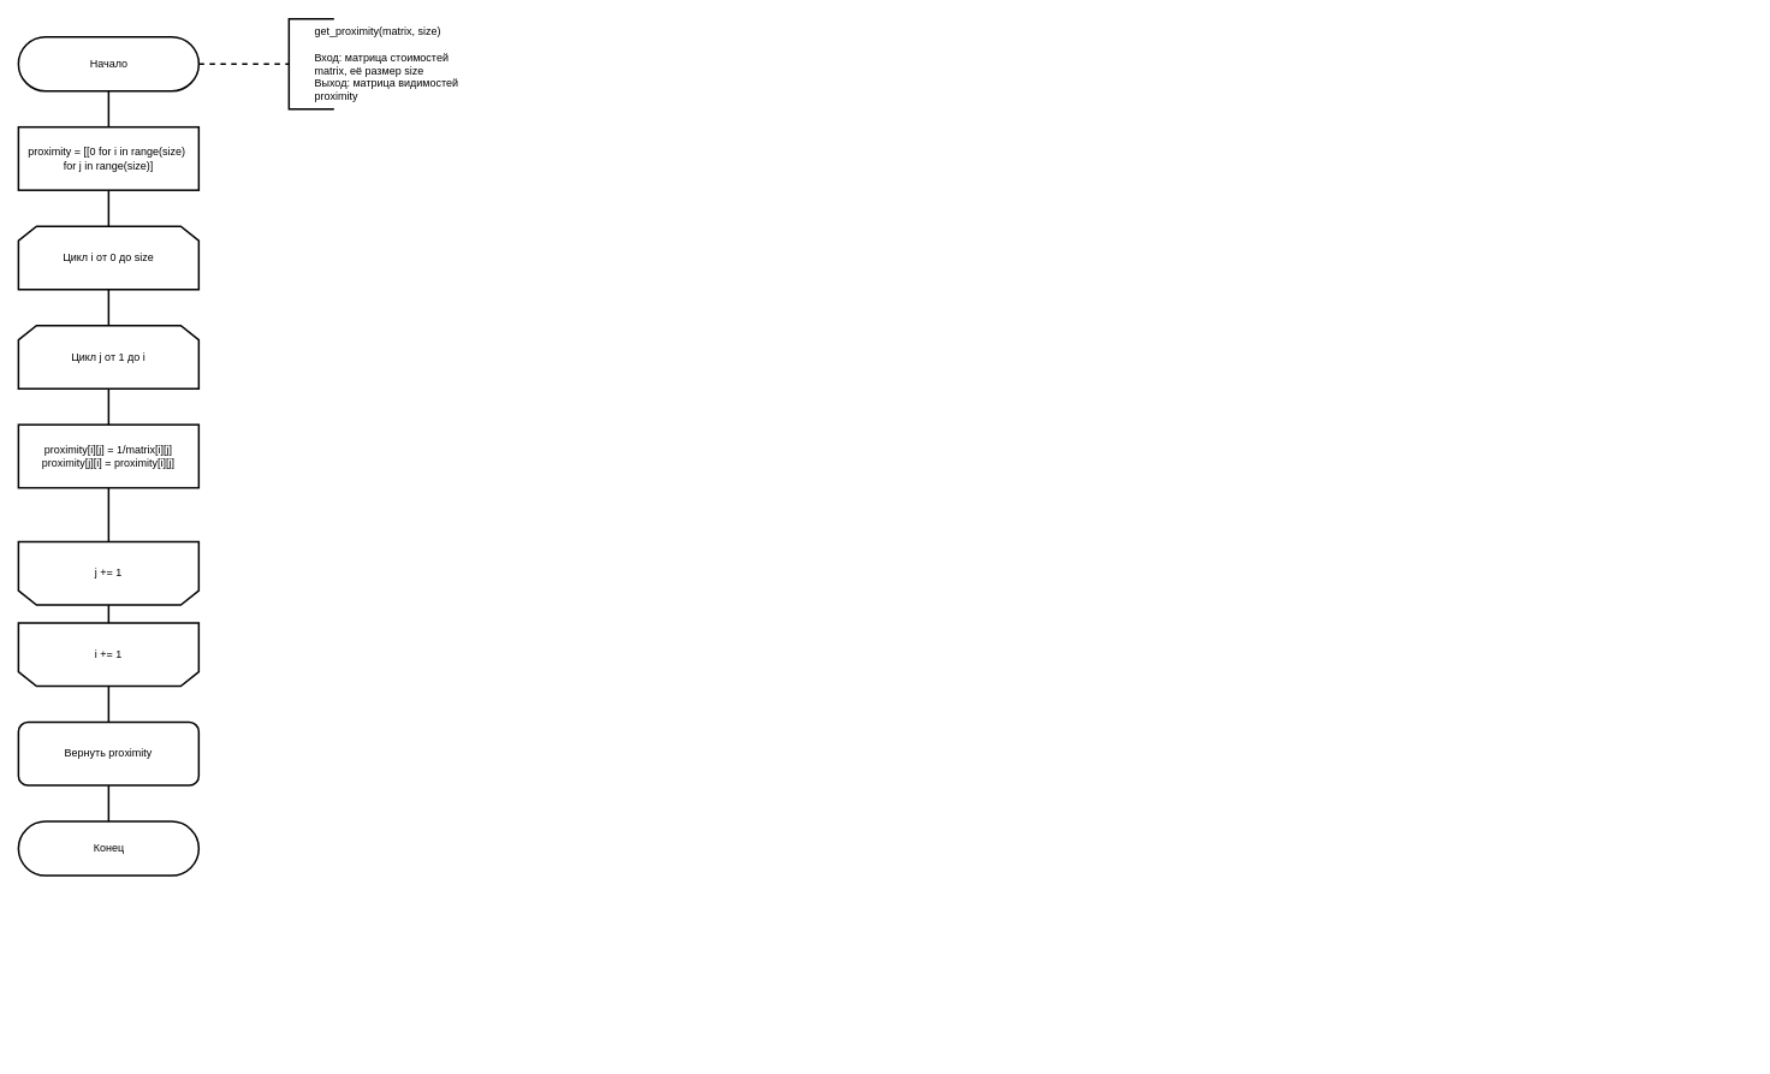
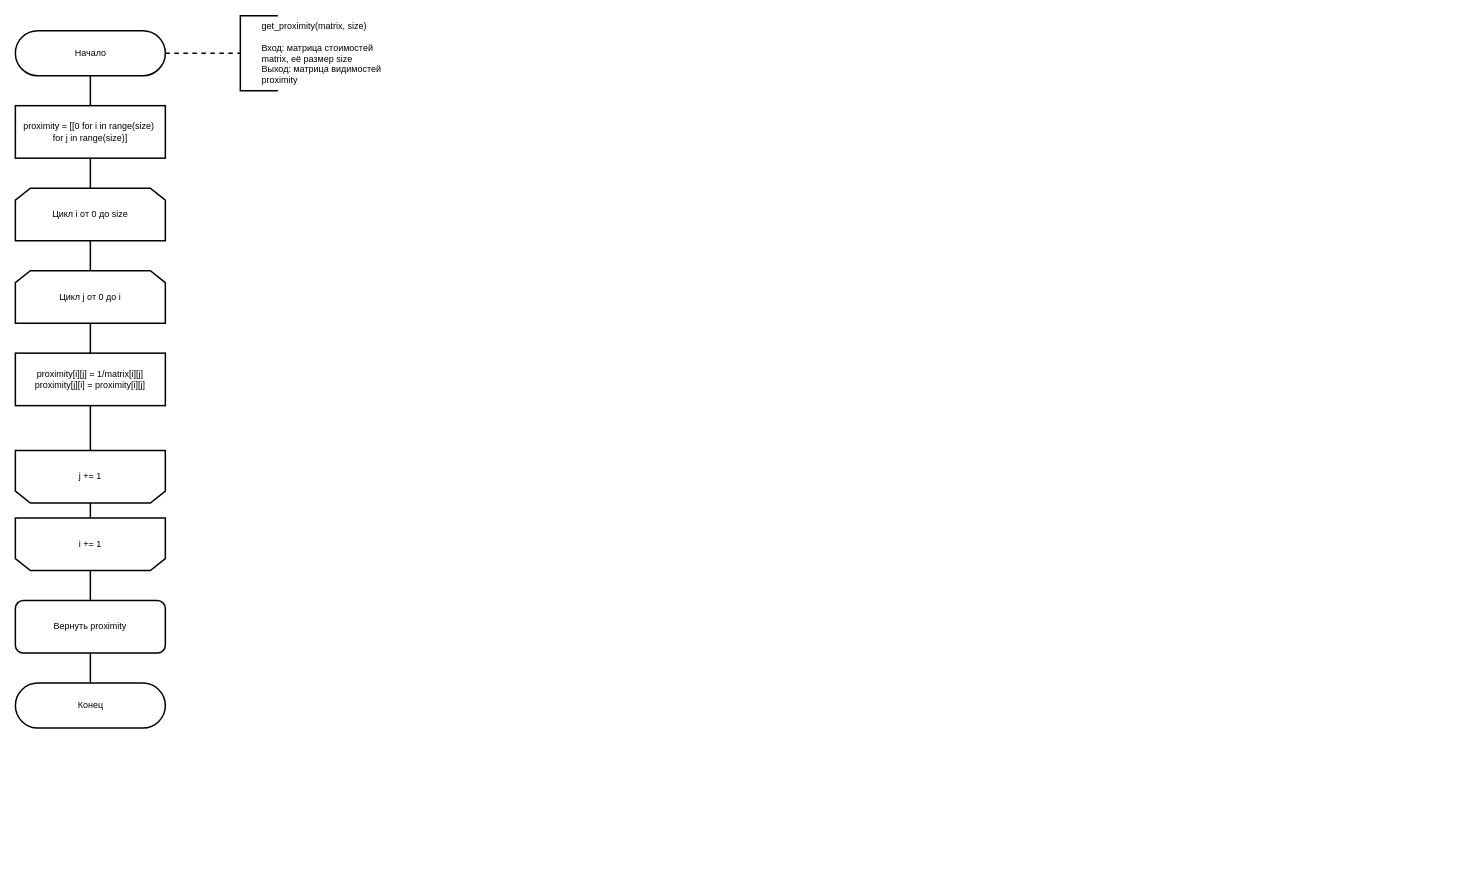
  <mxCell id="0" />
  <mxCell id="1" parent="0" />
  <mxCell id="2" style="edgeStyle=orthogonalEdgeStyle;rounded=0;orthogonalLoop=1;jettySize=auto;html=1;entryX=0;entryY=0.5;entryDx=0;entryDy=0;entryPerimeter=0;endArrow=none;endFill=0;strokeWidth=2;dashed=1;exitX=1;exitY=0.5;exitDx=0;exitDy=0;exitPerimeter=0;" parent="1" source="4" target="6" edge="1"><mxGeometry relative="1" as="geometry"><mxPoint x="270" y="140" as="sourcePoint" /><Array as="points"><mxPoint x="240" y="70" /><mxPoint x="240" y="70" /></Array></mxGeometry></mxCell>
  <mxCell id="3" style="edgeStyle=none;html=1;exitX=0.5;exitY=0.5;exitDx=0;exitDy=30;exitPerimeter=0;entryX=0.5;entryY=0;entryDx=0;entryDy=0;endArrow=none;endFill=0;strokeWidth=2;" edge="1" parent="1" source="4" target="22"><mxGeometry relative="1" as="geometry" /></mxCell>
  <mxCell id="4" value="&lt;font style=&quot;font-size: 12px&quot;&gt;Начало&lt;/font&gt;" style="html=1;dashed=0;whitespace=wrap;shape=mxgraph.dfd.start;strokeWidth=2;" parent="1" vertex="1"><mxGeometry x="20" y="40" width="200" height="60" as="geometry" /></mxCell>
  <mxCell id="5" style="edgeStyle=orthogonalEdgeStyle;rounded=0;orthogonalLoop=1;jettySize=auto;html=1;exitX=0.5;exitY=1;exitDx=0;exitDy=0;" parent="1" edge="1"><mxGeometry relative="1" as="geometry"><mxPoint x="70" y="300" as="sourcePoint" /><mxPoint x="70" y="300" as="targetPoint" /></mxGeometry></mxCell>
  <mxCell id="6" value="&lt;div&gt;&lt;span style=&quot;white-space: pre&quot;&gt;&#09;&lt;/span&gt;get_proximity(matrix, size)&lt;/div&gt;&lt;div&gt;&lt;span&gt;&lt;br&gt;&lt;/span&gt;&lt;/div&gt;&lt;span style=&quot;white-space: pre&quot;&gt;&#09;&lt;/span&gt;Вход: матрица стоимостей &lt;br&gt;&lt;span style=&quot;white-space: pre&quot;&gt;&#09;&lt;/span&gt;matrix, её размер size&amp;nbsp;&lt;br&gt;&lt;span style=&quot;white-space: pre&quot;&gt;&#09;&lt;/span&gt;Выход: матрица видимостей&lt;br&gt;&lt;span style=&quot;white-space: pre&quot;&gt;&#09;&lt;/span&gt;proximity" style="strokeWidth=2;html=1;shape=mxgraph.flowchart.annotation_1;align=left;pointerEvents=1;" parent="1" vertex="1"><mxGeometry x="320" y="20" width="50" height="100" as="geometry" /></mxCell>
  <mxCell id="7" value="&lt;font style=&quot;font-size: 12px&quot;&gt;Конец&lt;/font&gt;" style="html=1;dashed=0;whitespace=wrap;shape=mxgraph.dfd.start;strokeWidth=2;" parent="1" vertex="1"><mxGeometry x="20" y="910" width="200" height="60" as="geometry" /></mxCell>
  <mxCell id="8" style="edgeStyle=none;html=1;exitX=0.5;exitY=1;exitDx=0;exitDy=0;entryX=0.5;entryY=0;entryDx=0;entryDy=0;strokeWidth=2;endArrow=none;endFill=0;" edge="1" parent="1" source="9" target="14"><mxGeometry relative="1" as="geometry" /></mxCell>
  <mxCell id="9" value="Цикл i от 0 до size" style="shape=loopLimit;whiteSpace=wrap;html=1;strokeWidth=2;" parent="1" vertex="1"><mxGeometry x="20" y="250" width="200" height="70" as="geometry" /></mxCell>
  <mxCell id="10" style="edgeStyle=none;html=1;exitX=0.5;exitY=1;exitDx=0;exitDy=0;entryX=0.5;entryY=1;entryDx=0;entryDy=0;endArrow=none;endFill=0;strokeWidth=2;" edge="1" parent="1" source="11" target="16"><mxGeometry relative="1" as="geometry" /></mxCell>
  <mxCell id="11" value="&lt;font&gt;&lt;div&gt;proximity[i][j] = 1/matrix[i][j]&lt;/div&gt;&lt;div&gt;proximity[j][i] = proximity[i][j]&lt;/div&gt;&lt;/font&gt;" style="rounded=0;whiteSpace=wrap;html=1;strokeWidth=2;align=center;" parent="1" vertex="1"><mxGeometry x="20" y="470" width="200" height="70" as="geometry" /></mxCell>
  <mxCell id="12" style="edgeStyle=orthogonalEdgeStyle;html=1;exitX=0;exitY=0.5;exitDx=0;exitDy=0;entryX=0.5;entryY=1;entryDx=0;entryDy=0;endArrow=none;endFill=0;strokeWidth=2;rounded=0;" parent="1" edge="1"><mxGeometry relative="1" as="geometry"><Array as="points"><mxPoint x="1611" y="355.5" /><mxPoint x="1611" y="1167.5" /><mxPoint x="1941" y="1167.5" /></Array><mxPoint x="1671" y="355" as="sourcePoint" /></mxGeometry></mxCell>
  <mxCell id="13" style="edgeStyle=none;html=1;exitX=0.5;exitY=1;exitDx=0;exitDy=0;entryX=0.5;entryY=0;entryDx=0;entryDy=0;endArrow=none;endFill=0;strokeWidth=2;" edge="1" parent="1" source="14" target="11"><mxGeometry relative="1" as="geometry" /></mxCell>
- <mxCell id="14" value="Цикл j от 1 до i" style="shape=loopLimit;whiteSpace=wrap;html=1;strokeWidth=2;" vertex="1" parent="1"><mxGeometry x="20" y="360" width="200" height="70" as="geometry" /></mxCell>
+ <mxCell id="14" value="Цикл j от 0 до i" style="shape=loopLimit;whiteSpace=wrap;html=1;strokeWidth=2;" vertex="1" parent="1"><mxGeometry x="20" y="360" width="200" height="70" as="geometry" /></mxCell>
  <mxCell id="15" style="edgeStyle=none;html=1;exitX=0.5;exitY=0;exitDx=0;exitDy=0;entryX=0.5;entryY=1;entryDx=0;entryDy=0;endArrow=none;endFill=0;strokeWidth=2;" edge="1" parent="1" source="16" target="18"><mxGeometry relative="1" as="geometry" /></mxCell>
  <mxCell id="16" value="j += 1" style="shape=loopLimit;whiteSpace=wrap;html=1;strokeWidth=2;direction=west;" vertex="1" parent="1"><mxGeometry x="20" y="600" width="200" height="70" as="geometry" /></mxCell>
  <mxCell id="17" style="edgeStyle=none;html=1;exitX=0.5;exitY=0;exitDx=0;exitDy=0;entryX=0.5;entryY=0;entryDx=0;entryDy=0;endArrow=none;endFill=0;strokeWidth=2;" edge="1" parent="1" source="18" target="20"><mxGeometry relative="1" as="geometry" /></mxCell>
  <mxCell id="18" value="i += 1" style="shape=loopLimit;whiteSpace=wrap;html=1;strokeWidth=2;direction=west;" vertex="1" parent="1"><mxGeometry x="20" y="690" width="200" height="70" as="geometry" /></mxCell>
  <mxCell id="19" style="edgeStyle=none;html=1;exitX=0.5;exitY=1;exitDx=0;exitDy=0;entryX=0.5;entryY=0.5;entryDx=0;entryDy=-30;entryPerimeter=0;endArrow=none;endFill=0;strokeWidth=2;" edge="1" parent="1" source="20" target="7"><mxGeometry relative="1" as="geometry" /></mxCell>
  <mxCell id="20" value="&lt;font&gt;Вернуть proximity&lt;br&gt;&lt;/font&gt;" style="whiteSpace=wrap;html=1;strokeWidth=2;align=center;rounded=1;" vertex="1" parent="1"><mxGeometry x="20" y="800" width="200" height="70" as="geometry" /></mxCell>
  <mxCell id="21" style="edgeStyle=none;html=1;exitX=0.5;exitY=1;exitDx=0;exitDy=0;entryX=0.5;entryY=0;entryDx=0;entryDy=0;endArrow=none;endFill=0;strokeWidth=2;" edge="1" parent="1" source="22" target="9"><mxGeometry relative="1" as="geometry" /></mxCell>
  <mxCell id="22" value="&lt;font&gt;&lt;div&gt;proximity = [[0 for i in range(size)&amp;nbsp;&lt;/div&gt;&lt;div&gt;for j in range(size)]&lt;/div&gt;&lt;/font&gt;" style="rounded=0;whiteSpace=wrap;html=1;strokeWidth=2;align=center;" vertex="1" parent="1"><mxGeometry x="20" y="140" width="200" height="70" as="geometry" /></mxCell>
